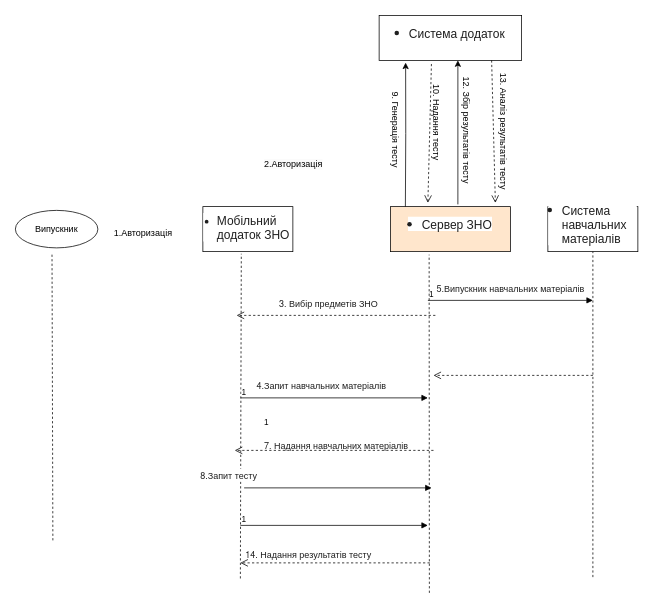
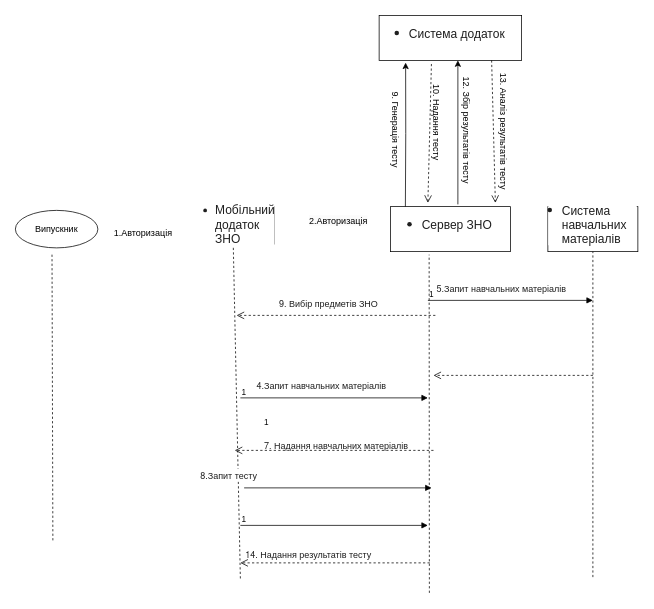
  <mxCell id="0" />
  <mxCell id="1" parent="0" />
  <mxCell id="2" value="Випускник" style="ellipse;html=1;whiteSpace=wrap;" parent="1" vertex="1"><mxGeometry x="20" y="280" width="110" height="50" as="geometry" /></mxCell>
  <mxCell id="3" value="" style="endArrow=none;dashed=1;html=1;rounded=0;entryX=0.444;entryY=1.124;entryDx=0;entryDy=0;entryPerimeter=0;" parent="1" target="2" edge="1"><mxGeometry width="50" height="50" relative="1" as="geometry"><mxPoint x="70" y="720" as="sourcePoint" /><mxPoint x="390" y="420" as="targetPoint" /></mxGeometry></mxCell>
- <mxCell id="4" value="&lt;font style=&quot;font-size: 12px;&quot;&gt;&lt;br&gt;&lt;/font&gt;&lt;ul style=&quot;margin: 4px 0px; padding-inline-start: 1.125rem; color: rgb(31, 31, 31); font-family: &amp;quot;Google Sans&amp;quot;, &amp;quot;Helvetica Neue&amp;quot;, sans-serif; font-style: normal; font-variant-ligatures: normal; font-variant-caps: normal; font-weight: 400; letter-spacing: normal; orphans: 2; text-align: start; text-indent: 0px; text-transform: none; widows: 2; word-spacing: 0px; -webkit-text-stroke-width: 0px; background-color: rgb(255, 255, 255); text-decoration-thickness: initial; text-decoration-style: initial; text-decoration-color: initial;&quot; data-sourcepos=&quot;61:1-65:0&quot;&gt;&lt;li style=&quot;margin-bottom: 0px;&quot; data-sourcepos=&quot;61:1-61:23&quot;&gt;&lt;font size=&quot;3&quot;&gt;Мобільний додаток ЗНО&lt;/font&gt;&lt;/li&gt;&lt;/ul&gt;&lt;font size=&quot;3&quot;&gt;&lt;br&gt;&lt;/font&gt;" style="rounded=0;whiteSpace=wrap;html=1;" parent="1" vertex="1"><mxGeometry x="270" y="275" width="120" height="60" as="geometry" /></mxCell>
- <mxCell id="5" value="&#10;&lt;ul style=&quot;margin: 4px 0px; padding-inline-start: 1.125rem; color: rgb(31, 31, 31); font-family: &amp;quot;Google Sans&amp;quot;, &amp;quot;Helvetica Neue&amp;quot;, sans-serif; font-size: 16px; font-style: normal; font-variant-ligatures: normal; font-variant-caps: normal; font-weight: 400; letter-spacing: normal; orphans: 2; text-align: start; text-indent: 0px; text-transform: none; widows: 2; word-spacing: 0px; -webkit-text-stroke-width: 0px; background-color: rgb(255, 255, 255); text-decoration-thickness: initial; text-decoration-style: initial; text-decoration-color: initial;&quot; data-sourcepos=&quot;61:1-65:0&quot;&gt;&lt;li style=&quot;margin-bottom: 0px;&quot; data-sourcepos=&quot;62:1-62:12&quot;&gt;Сервер ЗНО&lt;/li&gt;&lt;/ul&gt;&#10;&#10;" style="rounded=0;whiteSpace=wrap;html=1;fillColor=#ffe6cc;" parent="1" vertex="1"><mxGeometry x="520" y="275" width="160" height="60" as="geometry" /></mxCell>
+ <mxCell id="4" value="&lt;font style=&quot;font-size: 12px;&quot;&gt;&lt;br&gt;&lt;/font&gt;&lt;ul style=&quot;margin: 4px 0px; padding-inline-start: 1.125rem; color: rgb(31, 31, 31); font-family: &amp;quot;Google Sans&amp;quot;, &amp;quot;Helvetica Neue&amp;quot;, sans-serif; font-style: normal; font-variant-ligatures: normal; font-variant-caps: normal; font-weight: 400; letter-spacing: normal; orphans: 2; text-align: start; text-indent: 0px; text-transform: none; widows: 2; word-spacing: 0px; -webkit-text-stroke-width: 0px; background-color: rgb(255, 255, 255); text-decoration-thickness: initial; text-decoration-style: initial; text-decoration-color: initial;&quot; data-sourcepos=&quot;61:1-65:0&quot;&gt;&lt;li style=&quot;margin-bottom: 0px;&quot; data-sourcepos=&quot;61:1-61:23&quot;&gt;&lt;font size=&quot;3&quot;&gt;Мобільний додаток ЗНО&lt;/font&gt;&lt;/li&gt;&lt;/ul&gt;&lt;font size=&quot;3&quot;&gt;&lt;br&gt;&lt;/font&gt;" style="rounded=0;whiteSpace=wrap;html=1;" parent="1" vertex="1"><mxGeometry x="270" y="275" width="95" height="50" as="geometry" /></mxCell>
+ <mxCell id="5" value="&#10;&lt;ul style=&quot;margin: 4px 0px; padding-inline-start: 1.125rem; color: rgb(31, 31, 31); font-family: &amp;quot;Google Sans&amp;quot;, &amp;quot;Helvetica Neue&amp;quot;, sans-serif; font-size: 16px; font-style: normal; font-variant-ligatures: normal; font-variant-caps: normal; font-weight: 400; letter-spacing: normal; orphans: 2; text-align: start; text-indent: 0px; text-transform: none; widows: 2; word-spacing: 0px; -webkit-text-stroke-width: 0px; background-color: rgb(255, 255, 255); text-decoration-thickness: initial; text-decoration-style: initial; text-decoration-color: initial;&quot; data-sourcepos=&quot;61:1-65:0&quot;&gt;&lt;li style=&quot;margin-bottom: 0px;&quot; data-sourcepos=&quot;62:1-62:12&quot;&gt;Сервер ЗНО&lt;/li&gt;&lt;/ul&gt;&#10;&#10;" style="rounded=0;whiteSpace=wrap;html=1;" parent="1" vertex="1"><mxGeometry x="520" y="275" width="160" height="60" as="geometry" /></mxCell>
  <mxCell id="6" value="&#10;&lt;ul style=&quot;margin: 4px 0px; padding-inline-start: 1.125rem; color: rgb(31, 31, 31); font-family: &amp;quot;Google Sans&amp;quot;, &amp;quot;Helvetica Neue&amp;quot;, sans-serif; font-size: 16px; font-style: normal; font-variant-ligatures: normal; font-variant-caps: normal; font-weight: 400; letter-spacing: normal; orphans: 2; text-align: start; text-indent: 0px; text-transform: none; widows: 2; word-spacing: 0px; -webkit-text-stroke-width: 0px; background-color: rgb(255, 255, 255); text-decoration-thickness: initial; text-decoration-style: initial; text-decoration-color: initial;&quot; data-sourcepos=&quot;61:1-65:0&quot;&gt;&lt;li style=&quot;margin-bottom: 0px;&quot; data-sourcepos=&quot;63:1-63:31&quot;&gt;Система навчальних матеріалів&lt;/li&gt;&lt;/ul&gt;&#10;&#10;" style="rounded=0;whiteSpace=wrap;html=1;" parent="1" vertex="1"><mxGeometry x="730" y="275" width="120" height="60" as="geometry" /></mxCell>
  <mxCell id="7" value="&#10;&lt;ul style=&quot;margin: 4px 0px; padding-inline-start: 1.125rem; color: rgb(31, 31, 31); font-family: &amp;quot;Google Sans&amp;quot;, &amp;quot;Helvetica Neue&amp;quot;, sans-serif; font-size: 16px; font-style: normal; font-variant-ligatures: normal; font-variant-caps: normal; font-weight: 400; letter-spacing: normal; orphans: 2; text-align: start; text-indent: 0px; text-transform: none; widows: 2; word-spacing: 0px; -webkit-text-stroke-width: 0px; background-color: rgb(255, 255, 255); text-decoration-thickness: initial; text-decoration-style: initial; text-decoration-color: initial;&quot; data-sourcepos=&quot;61:1-65:0&quot;&gt;&lt;li style=&quot;margin-bottom: 0px;&quot; data-sourcepos=&quot;64:1-65:0&quot;&gt;Система додаток&lt;/li&gt;&lt;/ul&gt;&#10;&#10;" style="rounded=0;whiteSpace=wrap;html=1;" parent="1" vertex="1"><mxGeometry x="505" y="20" width="190" height="60" as="geometry" /></mxCell>
  <mxCell id="8" value="" style="endArrow=none;dashed=1;html=1;rounded=0;entryX=0.427;entryY=1.047;entryDx=0;entryDy=0;entryPerimeter=0;" parent="1" target="4" edge="1"><mxGeometry width="50" height="50" relative="1" as="geometry"><mxPoint x="320" y="770.8" as="sourcePoint" /><mxPoint x="590" y="440" as="targetPoint" /></mxGeometry></mxCell>
  <mxCell id="9" value="1.Авторизація" style="text;html=1;align=center;verticalAlign=middle;resizable=0;points=[];autosize=1;strokeColor=none;fillColor=none;" parent="1" vertex="1"><mxGeometry x="140" y="295" width="100" height="30" as="geometry" /></mxCell>
- <mxCell id="10" value="&lt;span style=&quot;color: rgb(0, 0, 0); font-family: Helvetica; font-size: 12px; font-style: normal; font-variant-ligatures: normal; font-variant-caps: normal; font-weight: 400; letter-spacing: normal; orphans: 2; text-align: center; text-indent: 0px; text-transform: none; widows: 2; word-spacing: 0px; -webkit-text-stroke-width: 0px; background-color: rgb(251, 251, 251); text-decoration-thickness: initial; text-decoration-style: initial; text-decoration-color: initial; float: none; display: inline !important;&quot;&gt;2.Авторизація&lt;/span&gt;" style="text;whiteSpace=wrap;html=1;" parent="1" vertex="1"><mxGeometry x="350" y="205" width="110" height="40" as="geometry" /></mxCell>
- <mxCell id="11" value="&lt;span style=&quot;color: rgb(31, 31, 31); font-family: &amp;quot;Google Sans&amp;quot;, &amp;quot;Helvetica Neue&amp;quot;, sans-serif; font-style: normal; font-variant-ligatures: normal; font-variant-caps: normal; font-weight: 400; letter-spacing: normal; orphans: 2; text-align: left; text-indent: 0px; text-transform: none; widows: 2; word-spacing: 0px; -webkit-text-stroke-width: 0px; background-color: rgb(255, 255, 255); text-decoration-thickness: initial; text-decoration-style: initial; text-decoration-color: initial; float: none; display: inline !important;&quot;&gt;&lt;font style=&quot;font-size: 12px;&quot;&gt;3. Вибір предметів ЗНО&lt;/font&gt;&lt;/span&gt;" style="text;whiteSpace=wrap;html=1;" parent="1" vertex="1"><mxGeometry x="370" y="390" width="180" height="20" as="geometry" /></mxCell>
+ <mxCell id="10" value="&lt;span style=&quot;color: rgb(0, 0, 0); font-family: Helvetica; font-size: 12px; font-style: normal; font-variant-ligatures: normal; font-variant-caps: normal; font-weight: 400; letter-spacing: normal; orphans: 2; text-align: center; text-indent: 0px; text-transform: none; widows: 2; word-spacing: 0px; -webkit-text-stroke-width: 0px; background-color: rgb(251, 251, 251); text-decoration-thickness: initial; text-decoration-style: initial; text-decoration-color: initial; float: none; display: inline !important;&quot;&gt;2.Авторизація&lt;/span&gt;" style="text;whiteSpace=wrap;html=1;" parent="1" vertex="1"><mxGeometry x="410" y="280" width="110" height="40" as="geometry" /></mxCell>
+ <mxCell id="11" value="&lt;span style=&quot;color: rgb(31, 31, 31); font-family: &amp;quot;Google Sans&amp;quot;, &amp;quot;Helvetica Neue&amp;quot;, sans-serif; font-style: normal; font-variant-ligatures: normal; font-variant-caps: normal; font-weight: 400; letter-spacing: normal; orphans: 2; text-align: left; text-indent: 0px; text-transform: none; widows: 2; word-spacing: 0px; -webkit-text-stroke-width: 0px; background-color: rgb(255, 255, 255); text-decoration-thickness: initial; text-decoration-style: initial; text-decoration-color: initial; float: none; display: inline !important;&quot;&gt;&lt;font style=&quot;font-size: 12px;&quot;&gt;9. Вибір предметів ЗНО&lt;/font&gt;&lt;/span&gt;" style="text;whiteSpace=wrap;html=1;" parent="1" vertex="1"><mxGeometry x="370" y="390" width="180" height="20" as="geometry" /></mxCell>
  <mxCell id="12" value="" style="endArrow=block;endFill=1;html=1;edgeStyle=orthogonalEdgeStyle;align=left;verticalAlign=top;rounded=0;" parent="1" edge="1"><mxGeometry x="-1" relative="1" as="geometry"><mxPoint x="320" y="530" as="sourcePoint" /><mxPoint x="570" y="530" as="targetPoint" /></mxGeometry></mxCell>
  <mxCell id="13" value="1" style="edgeLabel;resizable=0;html=1;align=left;verticalAlign=bottom;" parent="12" connectable="0" vertex="1"><mxGeometry x="-1" relative="1" as="geometry" /></mxCell>
  <mxCell id="14" value="&lt;span style=&quot;color: rgb(31, 31, 31); font-family: &amp;quot;Google Sans&amp;quot;, &amp;quot;Helvetica Neue&amp;quot;, sans-serif; font-style: normal; font-variant-ligatures: normal; font-variant-caps: normal; font-weight: 400; letter-spacing: normal; orphans: 2; text-align: left; text-indent: 0px; text-transform: none; widows: 2; word-spacing: 0px; -webkit-text-stroke-width: 0px; background-color: rgb(255, 255, 255); text-decoration-thickness: initial; text-decoration-style: initial; text-decoration-color: initial; float: none; display: inline !important;&quot;&gt;&lt;font style=&quot;font-size: 12px;&quot;&gt;4.Запит навчальних матеріалів&lt;/font&gt;&lt;/span&gt;" style="text;whiteSpace=wrap;html=1;" parent="1" vertex="1"><mxGeometry x="340" y="500" width="200" height="20" as="geometry" /></mxCell>
- <mxCell id="15" value="&lt;span style=&quot;color: rgb(31, 31, 31); font-family: &amp;quot;Google Sans&amp;quot;, &amp;quot;Helvetica Neue&amp;quot;, sans-serif; font-style: normal; font-variant-ligatures: normal; font-variant-caps: normal; font-weight: 400; letter-spacing: normal; orphans: 2; text-align: left; text-indent: 0px; text-transform: none; widows: 2; word-spacing: 0px; -webkit-text-stroke-width: 0px; background-color: rgb(255, 255, 255); text-decoration-thickness: initial; text-decoration-style: initial; text-decoration-color: initial; float: none; display: inline !important;&quot;&gt;&lt;font style=&quot;font-size: 12px;&quot;&gt;5.Випускник навчальних матеріалів&lt;/font&gt;&lt;/span&gt;" style="text;whiteSpace=wrap;html=1;" parent="1" vertex="1"><mxGeometry x="580" y="370" width="250" height="40" as="geometry" /></mxCell>
+ <mxCell id="15" value="&lt;span style=&quot;color: rgb(31, 31, 31); font-family: &amp;quot;Google Sans&amp;quot;, &amp;quot;Helvetica Neue&amp;quot;, sans-serif; font-style: normal; font-variant-ligatures: normal; font-variant-caps: normal; font-weight: 400; letter-spacing: normal; orphans: 2; text-align: left; text-indent: 0px; text-transform: none; widows: 2; word-spacing: 0px; -webkit-text-stroke-width: 0px; background-color: rgb(255, 255, 255); text-decoration-thickness: initial; text-decoration-style: initial; text-decoration-color: initial; float: none; display: inline !important;&quot;&gt;&lt;font style=&quot;font-size: 12px;&quot;&gt;5.Запит навчальних матеріалів&lt;/font&gt;&lt;/span&gt;" style="text;whiteSpace=wrap;html=1;" parent="1" vertex="1"><mxGeometry x="580" y="370" width="250" height="40" as="geometry" /></mxCell>
  <mxCell id="16" value="" style="endArrow=none;dashed=1;html=1;rounded=0;entryX=0.437;entryY=1.02;entryDx=0;entryDy=0;entryPerimeter=0;" parent="1" edge="1"><mxGeometry width="50" height="50" relative="1" as="geometry"><mxPoint x="790" y="769" as="sourcePoint" /><mxPoint x="790" y="335" as="targetPoint" /></mxGeometry></mxCell>
  <mxCell id="17" value="" style="endArrow=block;endFill=1;html=1;edgeStyle=orthogonalEdgeStyle;align=left;verticalAlign=top;rounded=0;" parent="1" edge="1"><mxGeometry x="-1" relative="1" as="geometry"><mxPoint x="570" y="400" as="sourcePoint" /><mxPoint x="790" y="400" as="targetPoint" /><mxPoint as="offset" /></mxGeometry></mxCell>
  <mxCell id="18" value="1" style="edgeLabel;resizable=0;html=1;align=left;verticalAlign=bottom;" parent="17" connectable="0" vertex="1"><mxGeometry x="-1" relative="1" as="geometry" /></mxCell>
  <mxCell id="19" value="&lt;span style=&quot;color: rgb(31, 31, 31); font-family: &amp;quot;Google Sans&amp;quot;, &amp;quot;Helvetica Neue&amp;quot;, sans-serif; font-style: normal; font-variant-ligatures: normal; font-variant-caps: normal; font-weight: 400; letter-spacing: normal; orphans: 2; text-align: left; text-indent: 0px; text-transform: none; widows: 2; word-spacing: 0px; -webkit-text-stroke-width: 0px; background-color: rgb(255, 255, 255); text-decoration-thickness: initial; text-decoration-style: initial; text-decoration-color: initial; float: none; display: inline !important;&quot;&gt;&lt;font style=&quot;font-size: 12px;&quot;&gt;7. Надання навчальних матеріалів&lt;/font&gt;&lt;/span&gt;" style="text;whiteSpace=wrap;html=1;" parent="1" vertex="1"><mxGeometry x="350" y="580" width="200" height="20" as="geometry" /></mxCell>
  <mxCell id="20" value="" style="endArrow=block;endFill=1;html=1;edgeStyle=orthogonalEdgeStyle;align=left;verticalAlign=top;rounded=0;" parent="1" edge="1"><mxGeometry x="-1" relative="1" as="geometry"><mxPoint x="325" y="650" as="sourcePoint" /><mxPoint x="575" y="650" as="targetPoint" /></mxGeometry></mxCell>
  <mxCell id="21" value="1" style="edgeLabel;resizable=0;html=1;align=left;verticalAlign=bottom;" parent="20" connectable="0" vertex="1"><mxGeometry x="-1" relative="1" as="geometry"><mxPoint x="25" y="-80" as="offset" /></mxGeometry></mxCell>
  <mxCell id="22" value="&lt;span style=&quot;color: rgb(31, 31, 31); font-family: &amp;quot;Google Sans&amp;quot;, &amp;quot;Helvetica Neue&amp;quot;, sans-serif; font-style: normal; font-variant-ligatures: normal; font-variant-caps: normal; font-weight: 400; letter-spacing: normal; orphans: 2; text-align: left; text-indent: 0px; text-transform: none; widows: 2; word-spacing: 0px; -webkit-text-stroke-width: 0px; background-color: rgb(255, 255, 255); text-decoration-thickness: initial; text-decoration-style: initial; text-decoration-color: initial; float: none; display: inline !important;&quot;&gt;&lt;font style=&quot;font-size: 12px;&quot;&gt;8.Запит тесту&lt;/font&gt;&lt;/span&gt;" style="text;whiteSpace=wrap;html=1;" parent="1" vertex="1"><mxGeometry x="265" y="620" width="100" height="30" as="geometry" /></mxCell>
  <mxCell id="23" value="9. Генерація тесту" style="text;whiteSpace=wrap;html=1;rotation=90;" parent="1" vertex="1"><mxGeometry x="475" y="165" width="110" height="20" as="geometry" /></mxCell>
  <mxCell id="24" style="edgeStyle=orthogonalEdgeStyle;rounded=0;orthogonalLoop=1;jettySize=auto;html=1;exitX=0.5;exitY=0;exitDx=0;exitDy=0;entryX=0.186;entryY=1.05;entryDx=0;entryDy=0;entryPerimeter=0;" parent="1" target="7" edge="1"><mxGeometry relative="1" as="geometry"><mxPoint x="540" y="275" as="sourcePoint" /><mxPoint x="540.4" y="115.82" as="targetPoint" /></mxGeometry></mxCell>
  <mxCell id="25" value="10. Надання тесту" style="text;whiteSpace=wrap;html=1;rotation=90;" parent="1" vertex="1"><mxGeometry x="527.5" y="157.5" width="115" height="20" as="geometry" /></mxCell>
  <mxCell id="26" value="" style="endArrow=block;endFill=1;html=1;edgeStyle=orthogonalEdgeStyle;align=left;verticalAlign=top;rounded=0;" parent="1" edge="1"><mxGeometry x="-1" relative="1" as="geometry"><mxPoint x="320" y="700" as="sourcePoint" /><mxPoint x="570" y="700" as="targetPoint" /></mxGeometry></mxCell>
  <mxCell id="27" value="1" style="edgeLabel;resizable=0;html=1;align=left;verticalAlign=bottom;" parent="26" connectable="0" vertex="1"><mxGeometry x="-1" relative="1" as="geometry" /></mxCell>
  <mxCell id="28" style="edgeStyle=orthogonalEdgeStyle;rounded=0;orthogonalLoop=1;jettySize=auto;html=1;exitX=0.5;exitY=0;exitDx=0;exitDy=0;entryX=0.186;entryY=1.05;entryDx=0;entryDy=0;entryPerimeter=0;" parent="1" edge="1"><mxGeometry relative="1" as="geometry"><mxPoint x="610" y="272" as="sourcePoint" /><mxPoint x="610" y="80" as="targetPoint" /></mxGeometry></mxCell>
  <mxCell id="29" value="12. Збір результатів тесту" style="text;whiteSpace=wrap;html=1;rotation=90;" parent="1" vertex="1"><mxGeometry x="547.5" y="167.5" width="155" height="20" as="geometry" /></mxCell>
  <mxCell id="30" value="" style="endArrow=none;dashed=1;html=1;rounded=0;entryX=0.323;entryY=1.067;entryDx=0;entryDy=0;entryPerimeter=0;" parent="1" target="5" edge="1"><mxGeometry width="50" height="50" relative="1" as="geometry"><mxPoint x="572" y="790" as="sourcePoint" /><mxPoint x="590" y="330" as="targetPoint" /></mxGeometry></mxCell>
  <mxCell id="31" value="13. Аналіз результатів тесту" style="text;whiteSpace=wrap;html=1;rotation=90;" parent="1" vertex="1"><mxGeometry x="590" y="170" width="170" height="20" as="geometry" /></mxCell>
  <mxCell id="32" value="&lt;span style=&quot;color: rgb(31, 31, 31); font-family: &amp;quot;Google Sans&amp;quot;, &amp;quot;Helvetica Neue&amp;quot;, sans-serif; font-style: normal; font-variant-ligatures: normal; font-variant-caps: normal; font-weight: 400; letter-spacing: normal; orphans: 2; text-align: left; text-indent: 0px; text-transform: none; widows: 2; word-spacing: 0px; -webkit-text-stroke-width: 0px; background-color: rgb(255, 255, 255); text-decoration-thickness: initial; text-decoration-style: initial; text-decoration-color: initial; float: none; display: inline !important;&quot;&gt;&lt;font style=&quot;font-size: 12px;&quot;&gt;14. Надання результатів тесту&lt;/font&gt;&lt;/span&gt;" style="text;whiteSpace=wrap;html=1;" parent="1" vertex="1"><mxGeometry x="325" y="725" width="180" height="20" as="geometry" /></mxCell>
  <mxCell id="33" value="" style="html=1;verticalAlign=bottom;endArrow=open;dashed=1;endSize=8;curved=0;rounded=0;" edge="1" parent="1"><mxGeometry relative="1" as="geometry"><mxPoint x="580" y="420" as="sourcePoint" /><mxPoint x="315" y="420" as="targetPoint" /></mxGeometry></mxCell>
  <mxCell id="34" value="" style="html=1;verticalAlign=bottom;endArrow=open;dashed=1;endSize=8;curved=0;rounded=0;" edge="1" parent="1"><mxGeometry relative="1" as="geometry"><mxPoint x="572.5" y="750" as="sourcePoint" /><mxPoint x="320" y="750" as="targetPoint" /></mxGeometry></mxCell>
  <mxCell id="35" value="" style="html=1;verticalAlign=bottom;endArrow=open;dashed=1;endSize=8;curved=0;rounded=0;" edge="1" parent="1"><mxGeometry relative="1" as="geometry"><mxPoint x="577.5" y="600" as="sourcePoint" /><mxPoint x="312.5" y="600" as="targetPoint" /></mxGeometry></mxCell>
  <mxCell id="36" value="" style="html=1;verticalAlign=bottom;endArrow=open;dashed=1;endSize=8;curved=0;rounded=0;" edge="1" parent="1"><mxGeometry relative="1" as="geometry"><mxPoint x="790" y="500" as="sourcePoint" /><mxPoint x="577.5" y="500" as="targetPoint" /></mxGeometry></mxCell>
  <mxCell id="37" value="" style="html=1;verticalAlign=bottom;endArrow=open;dashed=1;endSize=8;curved=0;rounded=0;exitX=0.367;exitY=1.08;exitDx=0;exitDy=0;exitPerimeter=0;" edge="1" parent="1" source="7"><mxGeometry relative="1" as="geometry"><mxPoint x="540" y="170" as="sourcePoint" /><mxPoint x="570" y="270" as="targetPoint" /></mxGeometry></mxCell>
  <mxCell id="38" value="" style="html=1;verticalAlign=bottom;endArrow=open;dashed=1;endSize=8;curved=0;rounded=0;exitX=0.367;exitY=1.08;exitDx=0;exitDy=0;exitPerimeter=0;" edge="1" parent="1"><mxGeometry relative="1" as="geometry"><mxPoint x="655" y="80" as="sourcePoint" /><mxPoint x="660" y="270" as="targetPoint" /></mxGeometry></mxCell>
